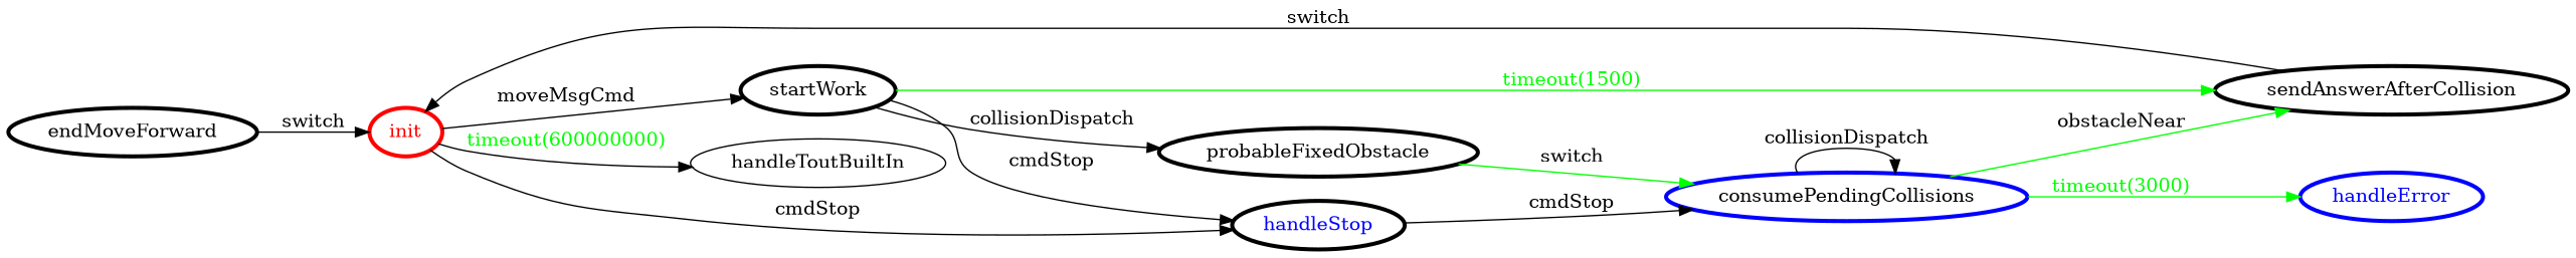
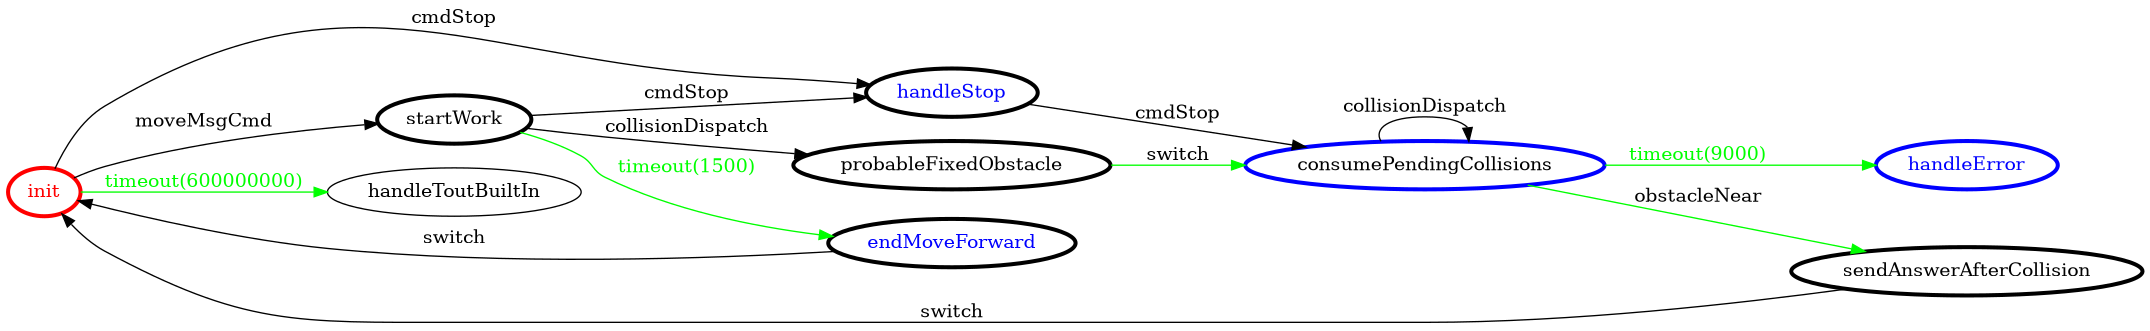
  digraph {
    rankdir=LR
    node [color=black fontcolor=black penwidth=3]
    edge [color=black fontcolor=black]
    init [color=red fontcolor=red]
    startWork
    handleStop [fontcolor=blue]
    handleToutBuiltIn [color="" fontcolor="" penwidth=""]
    probableFixedObstacle
-   endMoveForward
+   endMoveForward [fontcolor=blue]
    consumePendingCollisions [color=blue]
    sendAnswerAfterCollision
    handleError [color=blue fontcolor=blue]
    init -> startWork [label=moveMsgCmd]
    init -> handleStop [label=cmdStop]
-   init -> handleToutBuiltIn [fontcolor=green label="timeout(600000000)"]
+   init -> handleToutBuiltIn [color=green fontcolor=green label="timeout(600000000)"]
    startWork -> handleStop [label=cmdStop]
    startWork -> probableFixedObstacle [label=collisionDispatch]
-   startWork -> sendAnswerAfterCollision [color=green fontcolor=green label="timeout(1500)"]
+   startWork -> endMoveForward [color=green fontcolor=green label="timeout(1500)"]
    handleStop -> consumePendingCollisions [label=cmdStop]
    probableFixedObstacle -> consumePendingCollisions [color=green label=switch]
    endMoveForward -> init [label=switch]
    consumePendingCollisions -> consumePendingCollisions [label=collisionDispatch]
    consumePendingCollisions -> sendAnswerAfterCollision [color=green label=obstacleNear]
-   consumePendingCollisions -> handleError [color=green fontcolor=green label="timeout(3000)"]
+   consumePendingCollisions -> handleError [color=green fontcolor=green label="timeout(9000)"]
    sendAnswerAfterCollision -> init [label=switch]
  }
